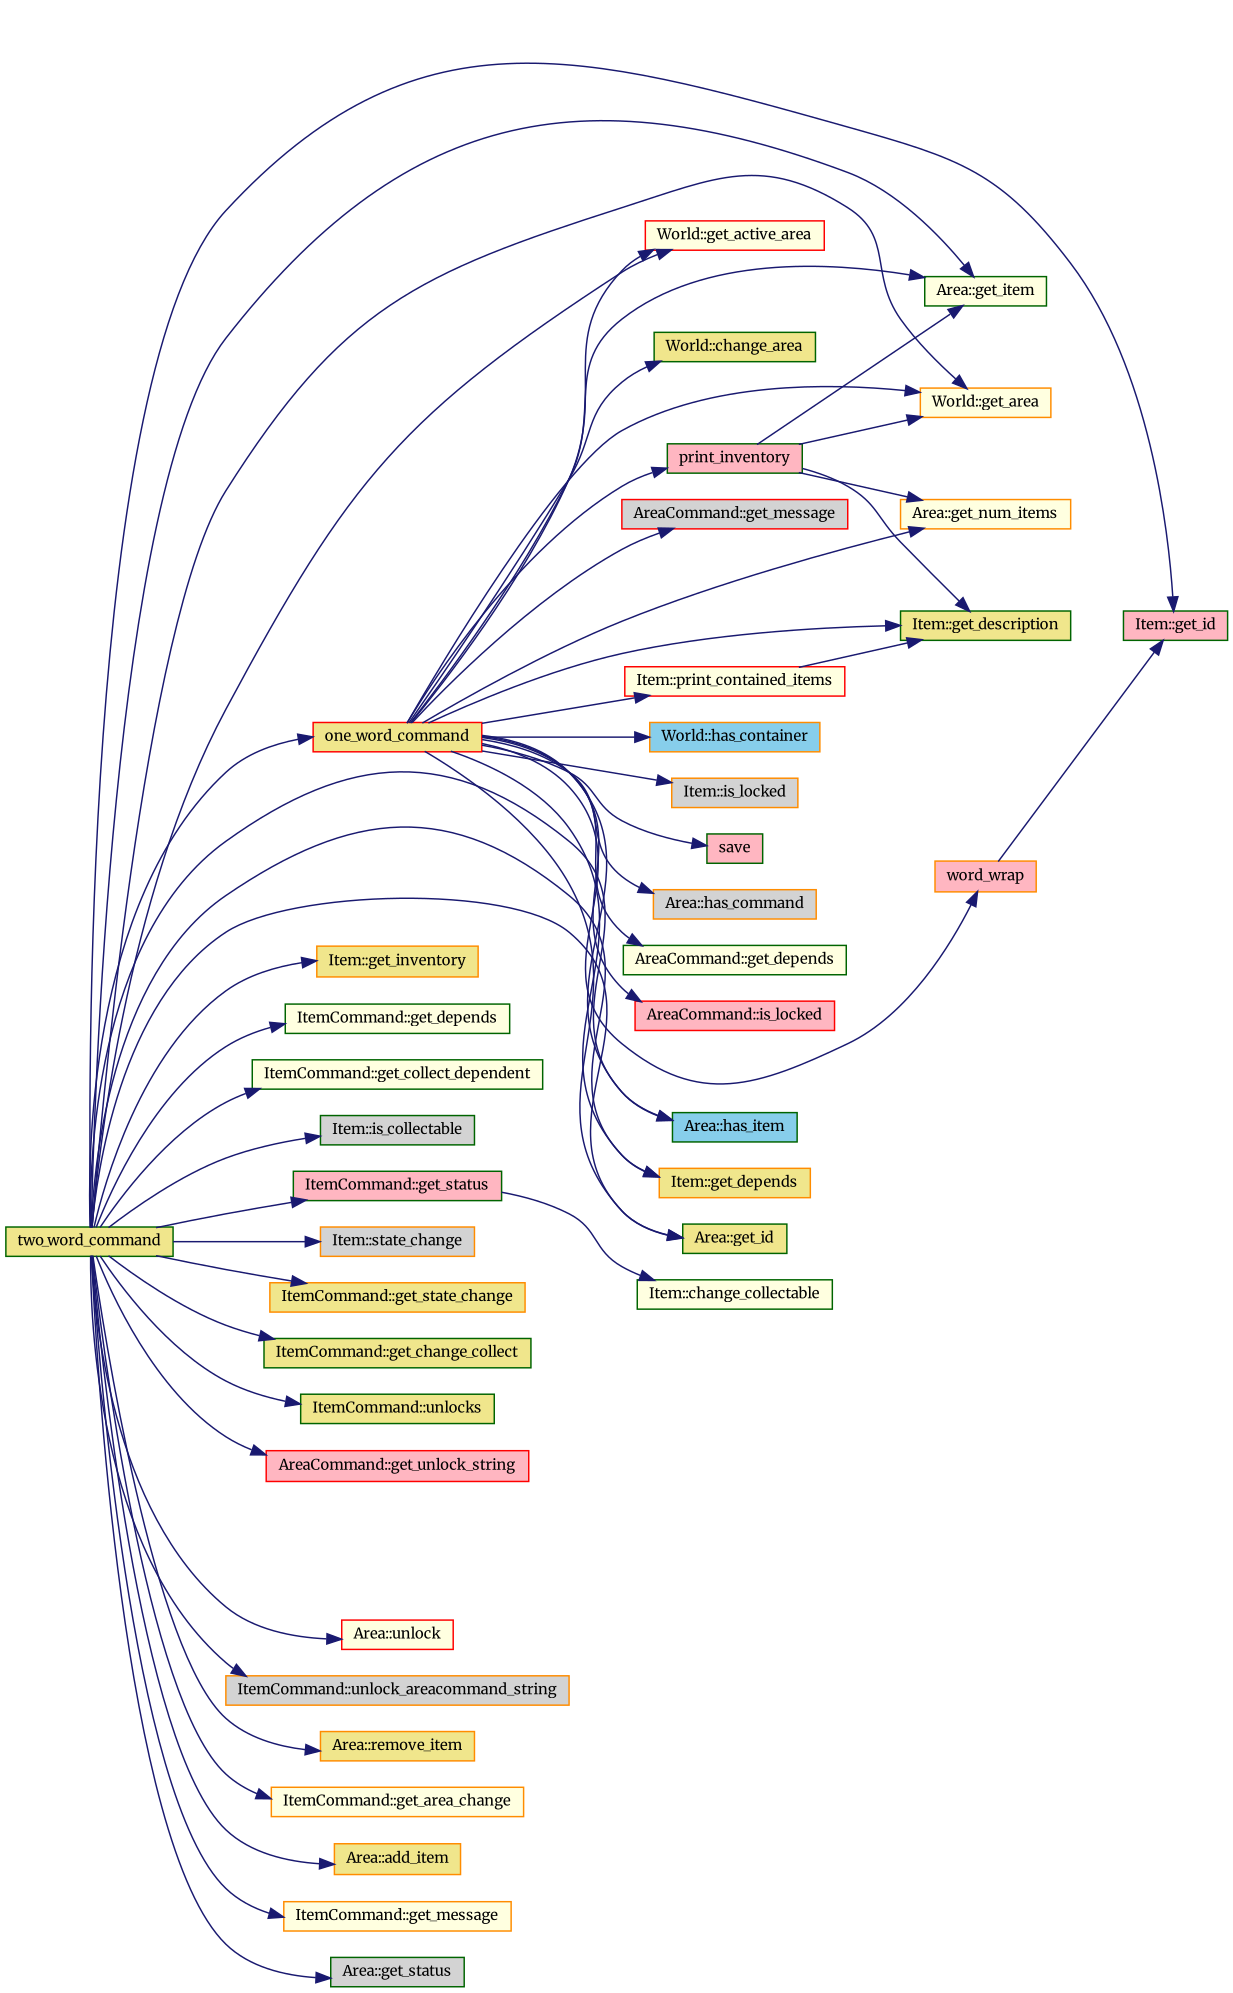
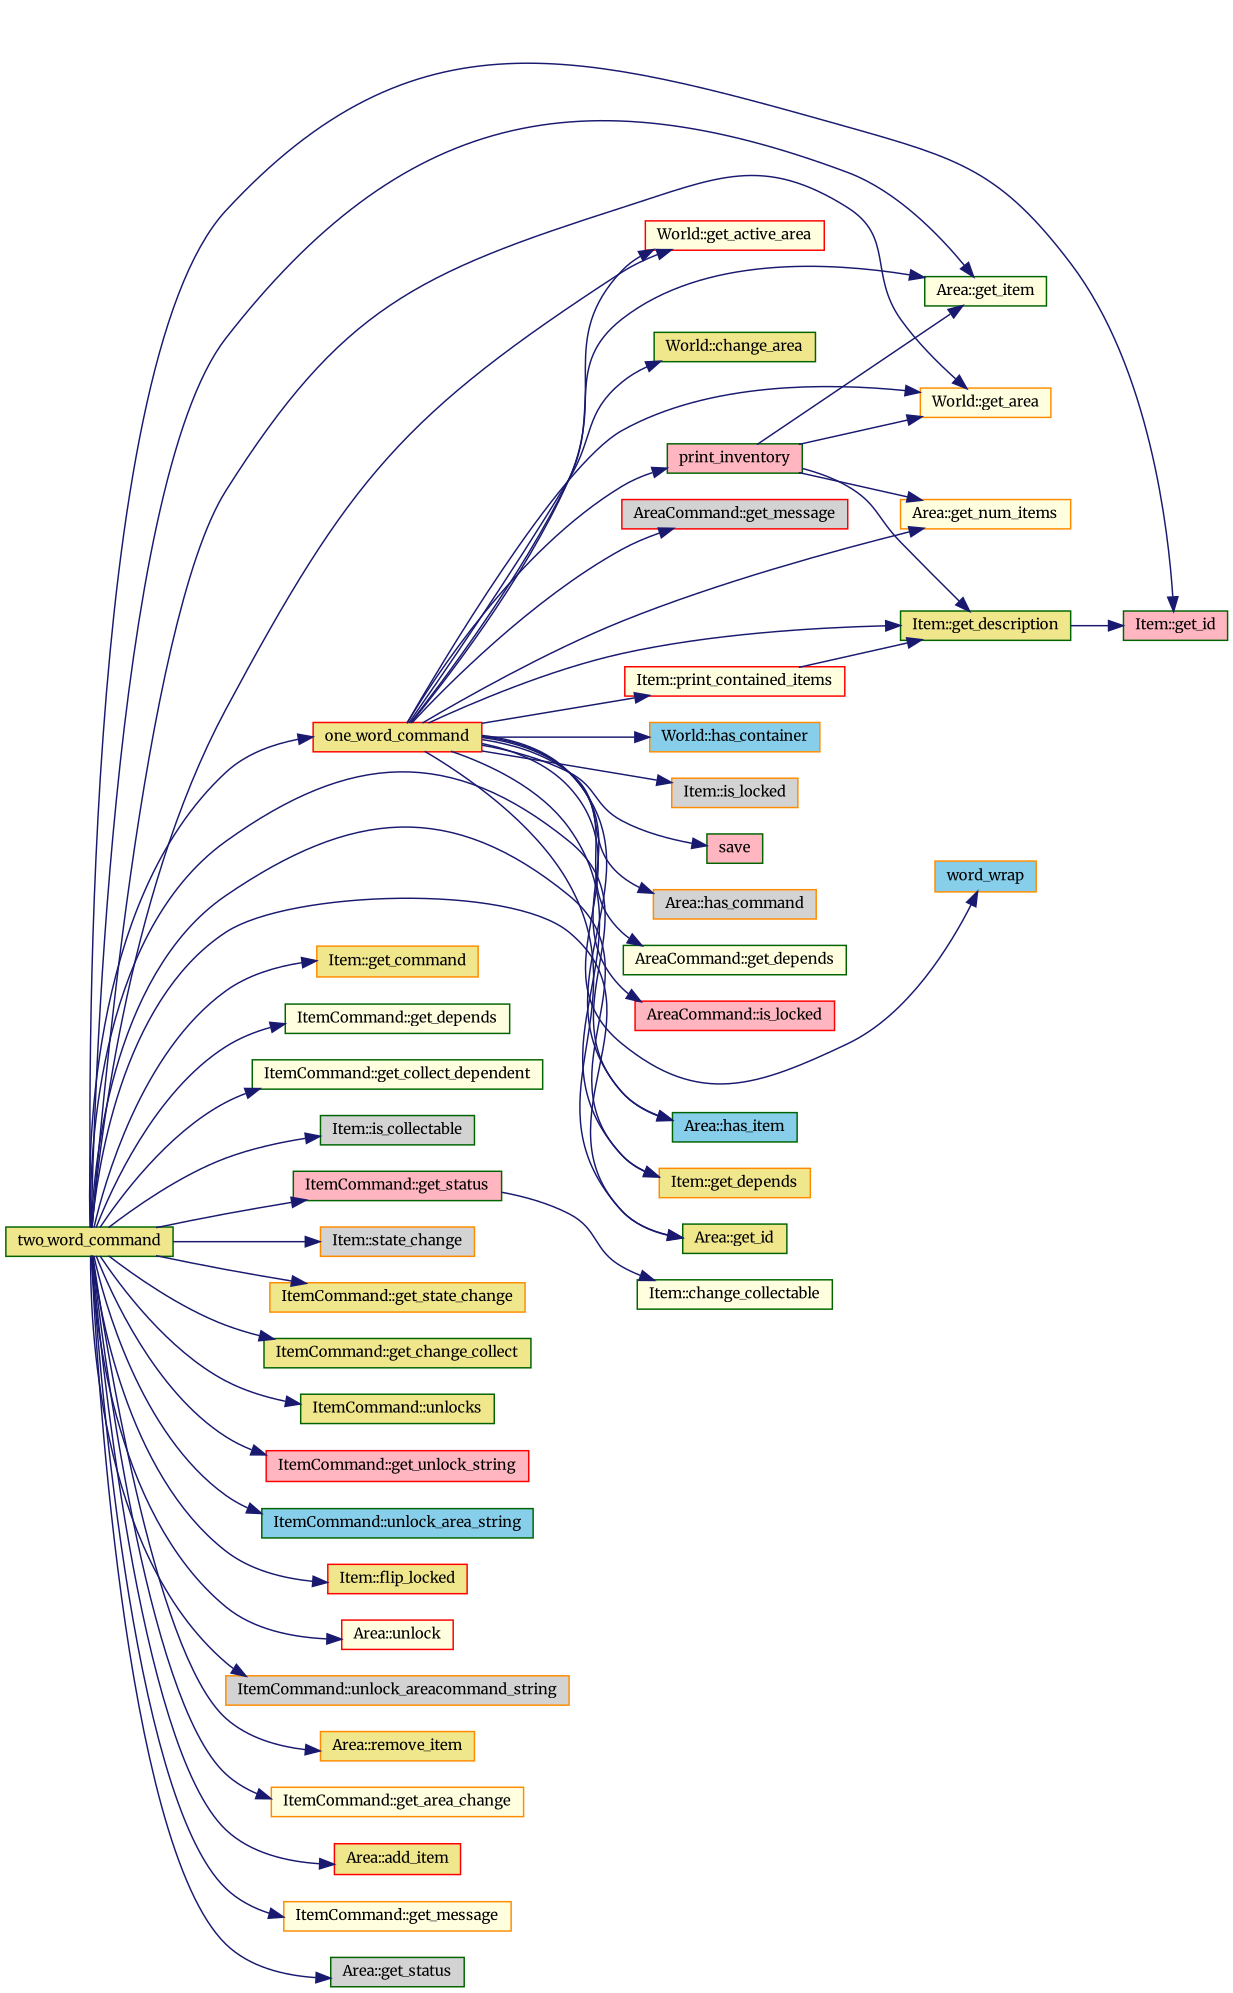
  digraph {
    fontname=Merriweather
    rankdir=LR
    node [color=darkgreen fillcolor=khaki fontname=Merriweather fontsize=10 shape=record style=filled]
    edge [color=midnightblue fontname=Merriweather fontsize=10 labelfontname=Helvetica labelfontsize=10 style=solid]
    n1 [fontcolor=black height=0.2 label=two_word_command width=0.4]
    n2 [color=red height=0.2 label=one_word_command width=0.4]
    n3 [color=red fillcolor=lightyellow height=0.2 label="World::get_active_area" width=0.4]
    n4 [color=darkorange fillcolor=lightyellow height=0.2 label="World::get_area" width=0.4]
    n5 [fillcolor=skyblue height=0.2 label="Area::has_item" width=0.4]
    n6 [fillcolor=lightyellow height=0.2 label="Area::get_item" width=0.4]
    n7 [color=darkorange height=0.2 label="Item::get_depends" width=0.4]
    n8 [height=0.2 label="Area::get_id" width=0.4]
    n9 [fillcolor=lightpink height=0.2 label="Item::get_id" width=0.4]
-   n10 [color=darkorange height=0.2 label="Item::get_inventory" width=0.4]
+   n10 [color=darkorange height=0.2 label="Item::get_command" width=0.4]
    n11 [fillcolor=lightyellow height=0.2 label="ItemCommand::get_depends" width=0.4]
    n12 [fillcolor=lightyellow height=0.2 label="ItemCommand::get_collect_dependent" width=0.4]
    n13 [fillcolor=lightgrey height=0.2 label="Item::is_collectable" width=0.4]
    n14 [fillcolor=lightpink height=0.2 label="ItemCommand::get_status" width=0.4]
    n15 [color=darkorange fillcolor=lightgrey height=0.2 label="Item::state_change" width=0.4]
    n16 [color=darkorange height=0.2 label="ItemCommand::get_state_change" width=0.4]
    n17 [height=0.2 label="ItemCommand::get_change_collect" width=0.4]
    n18 [height=0.2 label="ItemCommand::unlocks" width=0.4]
-   n19 [color=red fillcolor=lightpink height=0.2 label="AreaCommand::get_unlock_string" width=0.4]
+   n19 [color=red fillcolor=lightpink height=0.2 label="ItemCommand::get_unlock_string" width=0.4]
+   n20 [fillcolor=skyblue height=0.2 label="ItemCommand::unlock_area_string" width=0.4]
+   n21 [color=red height=0.2 label="Item::flip_locked" width=0.4]
    n22 [color=red fillcolor=lightyellow height=0.2 label="Area::unlock" width=0.4]
    n23 [color=darkorange fillcolor=lightgrey height=0.2 label="ItemCommand::unlock_areacommand_string" width=0.4]
    n24 [color=darkorange height=0.2 label="Area::remove_item" width=0.4]
    n25 [color=darkorange fillcolor=lightyellow height=0.2 label="ItemCommand::get_area_change" width=0.4]
-   n26 [color=darkorange height=0.2 label="Area::add_item" width=0.4]
+   n26 [color=red height=0.2 label="Area::add_item" width=0.4]
    n27 [color=darkorange fillcolor=lightyellow height=0.2 label="ItemCommand::get_message" width=0.4]
    n28 [fillcolor=lightgrey height=0.2 label="Area::get_status" width=0.4]
    n29 [color=darkorange fillcolor=lightyellow height=0.2 label="Area::get_num_items" width=0.4]
    n30 [height=0.2 label="Item::get_description" width=0.4]
    n31 [color=darkorange fillcolor=skyblue height=0.2 label="World::has_container" width=0.4]
    n32 [color=darkorange fillcolor=lightgrey height=0.2 label="Item::is_locked" width=0.4]
    n33 [color=red fillcolor=lightyellow height=0.2 label="Item::print_contained_items" width=0.4]
-   n34 [color=darkorange fillcolor=lightpink height=0.2 label=word_wrap width=0.4]
+   n34 [color=darkorange fillcolor=skyblue height=0.2 label=word_wrap width=0.4]
    n35 [fillcolor=lightpink height=0.2 label=save width=0.4]
    n36 [fillcolor=lightpink height=0.2 label=print_inventory width=0.4]
    n37 [color=darkorange fillcolor=lightgrey height=0.2 label="Area::has_command" width=0.4]
    n38 [fillcolor=lightyellow height=0.2 label="AreaCommand::get_depends" width=0.4]
    n39 [color=red fillcolor=lightpink height=0.2 label="AreaCommand::is_locked" width=0.4]
    n40 [height=0.2 label="World::change_area" width=0.4]
    n41 [color=red fillcolor=lightgrey height=0.2 label="AreaCommand::get_message" width=0.4]
    n42 [fillcolor=lightyellow height=0.2 label="Item::change_collectable" width=0.4]
    n1 -> n2
    n1 -> n3
    n1 -> n4
    n1 -> n5
    n1 -> n6
    n1 -> n7
    n1 -> n8
    n1 -> n9
    n1 -> n10
    n1 -> n11
    n1 -> n12
    n1 -> n13
    n1 -> n14
    n1 -> n15
    n1 -> n16
    n1 -> n17
    n1 -> n18
    n1 -> n19
+   n1 -> n20
+   n1 -> n21
    n1 -> n22
    n1 -> n23
    n1 -> n24
    n1 -> n25
    n1 -> n26
    n1 -> n27
    n1 -> n28
    n2 -> n3
    n2 -> n4
    n2 -> n5
    n2 -> n6
    n2 -> n7
    n2 -> n8
    n2 -> n29
    n2 -> n30
    n2 -> n31
    n2 -> n32
    n2 -> n33
    n2 -> n34
    n2 -> n35
    n2 -> n36
    n2 -> n37
    n2 -> n38
    n2 -> n39
    n2 -> n40
    n2 -> n41
    n14 -> n42
-   n34 -> n9
+   n30 -> n9
    n33 -> n30
    n36 -> n4
    n36 -> n6
    n36 -> n29
    n36 -> n30
  }
